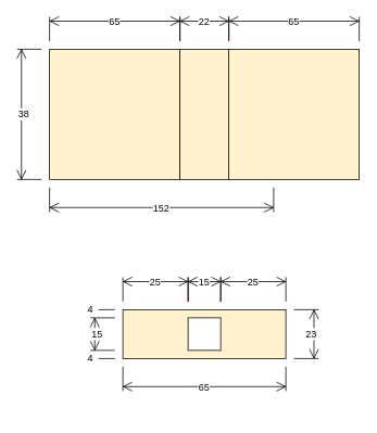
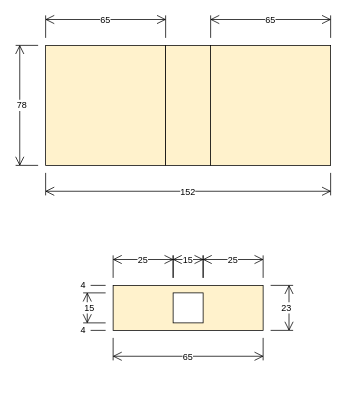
  <mxCell id="0" />
  <mxCell id="1" parent="0" />
  <mxCell id="2" value="" style="rounded=0;whiteSpace=wrap;html=1;fillColor=#fff2cc;" vertex="1" parent="1"><mxGeometry x="60" y="60" width="160" height="160" as="geometry" /></mxCell>
  <mxCell id="3" value="65" style="shape=dimension;whiteSpace=wrap;html=1;align=center;points=[];verticalAlign=bottom;spacingBottom=-5;labelBackgroundColor=#ffffff" vertex="1" parent="1"><mxGeometry x="150" y="450" width="200" height="30" as="geometry" /></mxCell>
  <mxCell id="4" value="" style="rounded=0;whiteSpace=wrap;html=1;fillColor=#fff2cc;" vertex="1" parent="1"><mxGeometry x="280" y="60" width="160" height="160" as="geometry" /></mxCell>
  <mxCell id="5" value="" style="rounded=0;whiteSpace=wrap;html=1;fillColor=#fff2cc;" vertex="1" parent="1"><mxGeometry x="220" y="60" width="60" height="160" as="geometry" /></mxCell>
  <mxCell id="6" value="65" style="shape=dimension;direction=west;whiteSpace=wrap;html=1;align=center;points=[];verticalAlign=top;spacingTop=-8;labelBackgroundColor=#ffffff" vertex="1" parent="1"><mxGeometry x="60" y="20" width="160" height="30" as="geometry" /></mxCell>
  <mxCell id="7" value="65" style="shape=dimension;direction=west;whiteSpace=wrap;html=1;align=center;points=[];verticalAlign=top;spacingTop=-8;labelBackgroundColor=#ffffff" vertex="1" parent="1"><mxGeometry x="280" y="20" width="160" height="30" as="geometry" /></mxCell>
- <mxCell id="8" value="22" style="shape=dimension;direction=west;whiteSpace=wrap;html=1;align=center;points=[];verticalAlign=top;spacingTop=-8;labelBackgroundColor=#ffffff" vertex="1" parent="1"><mxGeometry x="220" y="20" width="60" height="30" as="geometry" /></mxCell>
- <mxCell id="9" value="38" style="shape=dimension;direction=south;whiteSpace=wrap;html=1;align=left;points=[];verticalAlign=middle;labelBackgroundColor=#ffffff" vertex="1" parent="1"><mxGeometry x="20" y="60" width="30" height="160" as="geometry" /></mxCell>
+ <mxCell id="9" value="78" style="shape=dimension;direction=south;whiteSpace=wrap;html=1;align=left;points=[];verticalAlign=middle;labelBackgroundColor=#ffffff" vertex="1" parent="1"><mxGeometry x="20" y="60" width="30" height="160" as="geometry" /></mxCell>
  <mxCell id="10" value="" style="rounded=0;whiteSpace=wrap;html=1;rotation=90;fillColor=#fff2cc;" vertex="1" parent="1"><mxGeometry x="220" y="310" width="60" height="200" as="geometry" /></mxCell>
- <mxCell id="11" value="152" style="shape=dimension;whiteSpace=wrap;html=1;align=center;points=[];verticalAlign=bottom;spacingBottom=-5;labelBackgroundColor=#ffffff" vertex="1" parent="1"><mxGeometry x="60" y="230" width="275" height="30" as="geometry" /></mxCell>
+ <mxCell id="11" value="152" style="shape=dimension;whiteSpace=wrap;html=1;align=center;points=[];verticalAlign=bottom;spacingBottom=-5;labelBackgroundColor=#ffffff" vertex="1" parent="1"><mxGeometry x="60" y="230" width="380" height="30" as="geometry" /></mxCell>
  <mxCell id="12" value="25" style="shape=dimension;direction=west;whiteSpace=wrap;html=1;align=center;points=[];verticalAlign=top;spacingTop=-8;labelBackgroundColor=#ffffff" vertex="1" parent="1"><mxGeometry x="150" y="340" width="80" height="30" as="geometry" /></mxCell>
  <mxCell id="13" value="25" style="shape=dimension;direction=west;whiteSpace=wrap;html=1;align=center;points=[];verticalAlign=top;spacingTop=-8;labelBackgroundColor=#ffffff" vertex="1" parent="1"><mxGeometry x="270" y="340" width="80" height="30" as="geometry" /></mxCell>
  <mxCell id="14" value="15" style="shape=dimension;direction=west;whiteSpace=wrap;html=1;align=center;points=[];verticalAlign=top;spacingTop=-8;labelBackgroundColor=#ffffff" vertex="1" parent="1"><mxGeometry x="230" y="340" width="40" height="30" as="geometry" /></mxCell>
  <mxCell id="15" value="" style="rounded=0;whiteSpace=wrap;html=1;rotation=90;" vertex="1" parent="1"><mxGeometry x="230" y="390" width="40" height="40" as="geometry" /></mxCell>
  <mxCell id="16" value="15" style="shape=dimension;direction=south;whiteSpace=wrap;html=1;align=left;points=[];verticalAlign=middle;labelBackgroundColor=#ffffff" vertex="1" parent="1"><mxGeometry x="110" y="390" width="30" height="40" as="geometry" /></mxCell>
  <mxCell id="17" value="23" style="shape=dimension;direction=north;whiteSpace=wrap;html=1;align=right;points=[];verticalAlign=middle;labelBackgroundColor=#ffffff" vertex="1" parent="1"><mxGeometry x="360" y="380" width="30" height="60" as="geometry" /></mxCell>
  <mxCell id="18" value="4" style="text;html=1;align=center;verticalAlign=middle;resizable=0;points=[];autosize=1;" vertex="1" parent="1"><mxGeometry x="100" y="370" width="20" height="20" as="geometry" /></mxCell>
  <mxCell id="19" value="4" style="text;html=1;align=center;verticalAlign=middle;resizable=0;points=[];autosize=1;" vertex="1" parent="1"><mxGeometry x="100" y="430" width="20" height="20" as="geometry" /></mxCell>
  <mxCell id="20" value="" style="endArrow=none;html=1;" edge="1" parent="1" target="18"><mxGeometry width="50" height="50" relative="1" as="geometry"><mxPoint x="140" y="380" as="sourcePoint" /><mxPoint x="260" y="310" as="targetPoint" /></mxGeometry></mxCell>
  <mxCell id="21" value="" style="endArrow=none;html=1;" edge="1" parent="1" target="19"><mxGeometry width="50" height="50" relative="1" as="geometry"><mxPoint x="140" y="440" as="sourcePoint" /><mxPoint x="130" y="390" as="targetPoint" /></mxGeometry></mxCell>
